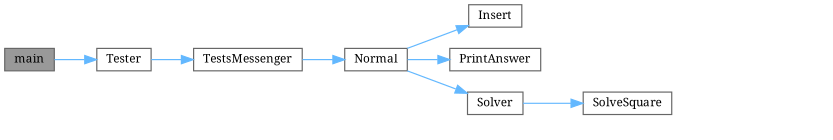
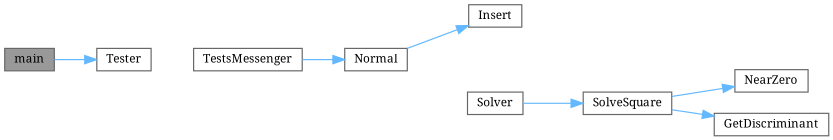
  digraph {
    fontname="Noto Serif"
    rankdir=LR
    node [color=grey40 fillcolor=white fontname="Noto Serif" fontsize=10 shape=box style=filled]
    edge [color=steelblue1 fontname="Noto Serif" fontsize=10 labelfontname=Helvetica labelfontsize=10 style=solid]
    n1 [color=gray40 fillcolor=grey60 fontcolor=black height=0.2 label=main width=0.4]
    n2 [height=0.2 label=Tester width=0.4]
    n3 [height=0.2 label=Normal width=0.4]
    n4 [height=0.2 label=Insert width=0.4]
-   n5 [height=0.2 label=PrintAnswer width=0.4]
    n6 [height=0.2 label=Solver width=0.4]
    n7 [height=0.2 label=TestsMessenger width=0.4]
    n8 [height=0.2 label=SolveSquare width=0.4]
+   n9 [height=0.2 label=NearZero width=0.4]
+   n10 [height=0.2 label=GetDiscriminant width=0.4]
    n1 -> n2
-   n2 -> n7
    n3 -> n4
-   n3 -> n5
-   n3 -> n6
    n6 -> n8
    n7 -> n3
+   n8 -> n9
+   n8 -> n10
  }
